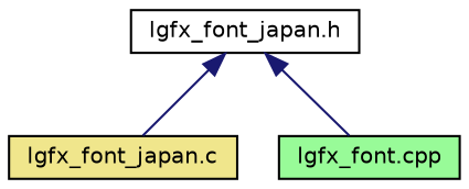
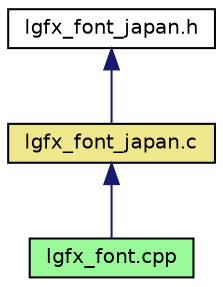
  digraph {
    node [color=black fontname=Helvetica fontsize=10 shape=record style=filled]
    edge [color=midnightblue dir=back fontname=Helvetica fontsize=10 labelfontname=Helvetica labelfontsize=10 style=solid]
    n1 [fillcolor=white fontcolor=black height=0.2 label="lgfx_font_japan.h" width=0.4]
    n2 [fillcolor=khaki height=0.2 label="lgfx_font_japan.c" width=0.4]
    n3 [fillcolor=palegreen height=0.2 label="lgfx_font.cpp" width=0.4]
    n1 -> n2
-   n1 -> n3
+   n2 -> n3
  }
